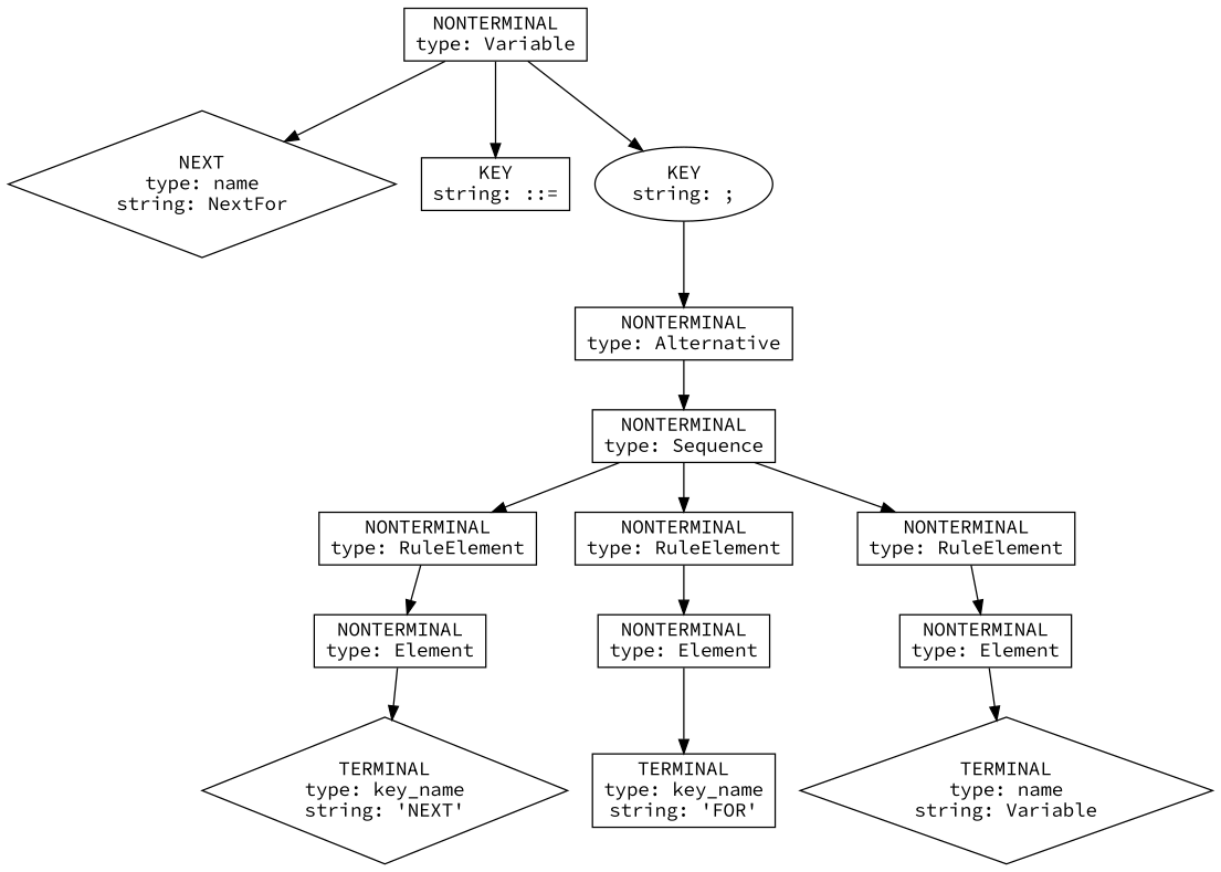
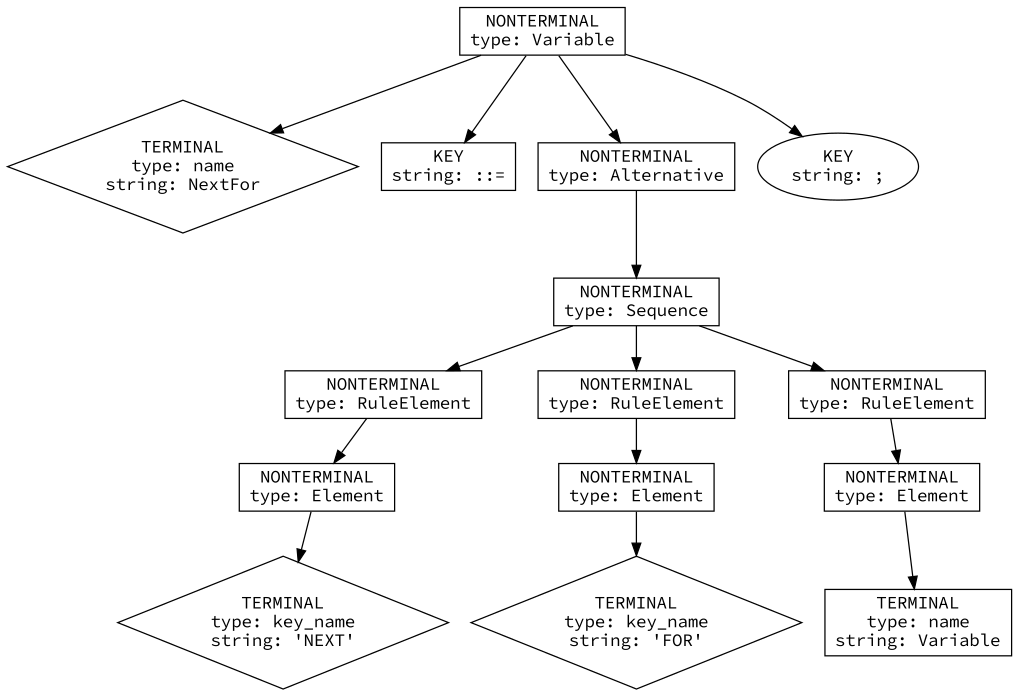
  digraph {
    fontname="Source Code Pro"
    node [fontname="Source Code Pro" shape=box]
    edge [fontname="Source Code Pro"]
    n1 [label="NONTERMINAL\ntype: Variable"]
-   n2 [label="NEXT\ntype: name\nstring: NextFor" shape=diamond]
+   n2 [label="TERMINAL\ntype: name\nstring: NextFor" shape=diamond]
    n3 [label="KEY\nstring: ::="]
    n4 [label="NONTERMINAL\ntype: Alternative"]
    n5 [label="KEY\nstring: ;" shape=oval]
    n6 [label="NONTERMINAL\ntype: Sequence"]
    n7 [label="NONTERMINAL\ntype: RuleElement"]
    n8 [label="NONTERMINAL\ntype: RuleElement"]
    n9 [label="NONTERMINAL\ntype: RuleElement"]
    n10 [label="NONTERMINAL\ntype: Element"]
    n11 [label="NONTERMINAL\ntype: Element"]
    n12 [label="NONTERMINAL\ntype: Element"]
    n13 [label="TERMINAL\ntype: key_name\nstring: 'NEXT'" shape=diamond]
-   n14 [label="TERMINAL\ntype: key_name\nstring: 'FOR'"]
-   n15 [label="TERMINAL\ntype: name\nstring: Variable" shape=diamond]
+   n14 [label="TERMINAL\ntype: key_name\nstring: 'FOR'" shape=diamond]
+   n15 [label="TERMINAL\ntype: name\nstring: Variable"]
    n1 -> n2
    n1 -> n3
-   n5 -> n4
+   n1 -> n4
    n1 -> n5
    n4 -> n6
    n6 -> n7
    n6 -> n8
    n6 -> n9
    n7 -> n10
    n8 -> n11
    n9 -> n12
    n10 -> n13
    n11 -> n14
    n12 -> n15
  }
